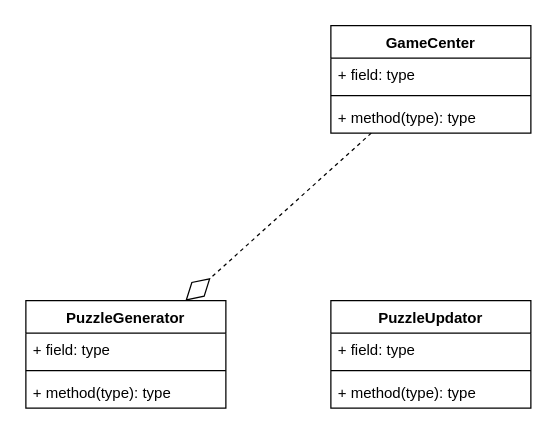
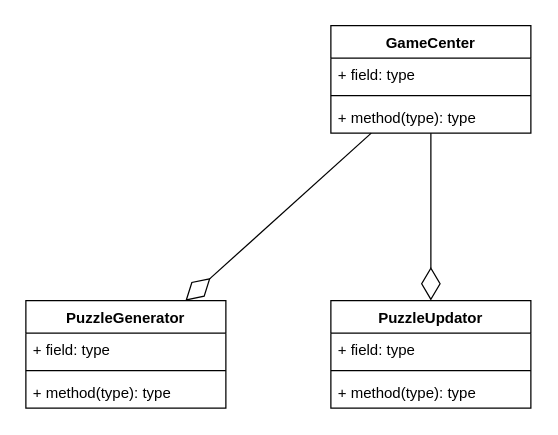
  <mxCell id="0" />
  <mxCell id="1" parent="0" />
  <mxCell id="2" value="PuzzleUpdator" style="swimlane;fontStyle=1;align=center;verticalAlign=top;childLayout=stackLayout;horizontal=1;startSize=26;horizontalStack=0;resizeParent=1;resizeParentMax=0;resizeLast=0;collapsible=1;marginBottom=0;" parent="1" vertex="1"><mxGeometry x="264" y="240" width="160" height="86" as="geometry" /></mxCell>
  <mxCell id="3" value="+ field: type" style="text;strokeColor=none;fillColor=none;align=left;verticalAlign=top;spacingLeft=4;spacingRight=4;overflow=hidden;rotatable=0;points=[[0,0.5],[1,0.5]];portConstraint=eastwest;" parent="2" vertex="1"><mxGeometry y="26" width="160" height="26" as="geometry" /></mxCell>
  <mxCell id="4" value="" style="line;strokeWidth=1;fillColor=none;align=left;verticalAlign=middle;spacingTop=-1;spacingLeft=3;spacingRight=3;rotatable=0;labelPosition=right;points=[];portConstraint=eastwest;" parent="2" vertex="1"><mxGeometry y="52" width="160" height="8" as="geometry" /></mxCell>
  <mxCell id="5" value="+ method(type): type" style="text;strokeColor=none;fillColor=none;align=left;verticalAlign=top;spacingLeft=4;spacingRight=4;overflow=hidden;rotatable=0;points=[[0,0.5],[1,0.5]];portConstraint=eastwest;" parent="2" vertex="1"><mxGeometry y="60" width="160" height="26" as="geometry" /></mxCell>
  <mxCell id="6" value="PuzzleGenerator" style="swimlane;fontStyle=1;align=center;verticalAlign=top;childLayout=stackLayout;horizontal=1;startSize=26;horizontalStack=0;resizeParent=1;resizeParentMax=0;resizeLast=0;collapsible=1;marginBottom=0;" vertex="1" parent="1"><mxGeometry x="20" y="240" width="160" height="86" as="geometry" /></mxCell>
  <mxCell id="7" value="+ field: type" style="text;strokeColor=none;fillColor=none;align=left;verticalAlign=top;spacingLeft=4;spacingRight=4;overflow=hidden;rotatable=0;points=[[0,0.5],[1,0.5]];portConstraint=eastwest;" vertex="1" parent="6"><mxGeometry y="26" width="160" height="26" as="geometry" /></mxCell>
  <mxCell id="8" value="" style="line;strokeWidth=1;fillColor=none;align=left;verticalAlign=middle;spacingTop=-1;spacingLeft=3;spacingRight=3;rotatable=0;labelPosition=right;points=[];portConstraint=eastwest;" vertex="1" parent="6"><mxGeometry y="52" width="160" height="8" as="geometry" /></mxCell>
  <mxCell id="9" value="+ method(type): type" style="text;strokeColor=none;fillColor=none;align=left;verticalAlign=top;spacingLeft=4;spacingRight=4;overflow=hidden;rotatable=0;points=[[0,0.5],[1,0.5]];portConstraint=eastwest;" vertex="1" parent="6"><mxGeometry y="60" width="160" height="26" as="geometry" /></mxCell>
  <mxCell id="10" value="GameCenter" style="swimlane;fontStyle=1;align=center;verticalAlign=top;childLayout=stackLayout;horizontal=1;startSize=26;horizontalStack=0;resizeParent=1;resizeParentMax=0;resizeLast=0;collapsible=1;marginBottom=0;" vertex="1" parent="1"><mxGeometry x="264" y="20" width="160" height="86" as="geometry" /></mxCell>
  <mxCell id="11" value="+ field: type" style="text;strokeColor=none;fillColor=none;align=left;verticalAlign=top;spacingLeft=4;spacingRight=4;overflow=hidden;rotatable=0;points=[[0,0.5],[1,0.5]];portConstraint=eastwest;" vertex="1" parent="10"><mxGeometry y="26" width="160" height="26" as="geometry" /></mxCell>
  <mxCell id="12" value="" style="line;strokeWidth=1;fillColor=none;align=left;verticalAlign=middle;spacingTop=-1;spacingLeft=3;spacingRight=3;rotatable=0;labelPosition=right;points=[];portConstraint=eastwest;" vertex="1" parent="10"><mxGeometry y="52" width="160" height="8" as="geometry" /></mxCell>
  <mxCell id="13" value="+ method(type): type" style="text;strokeColor=none;fillColor=none;align=left;verticalAlign=top;spacingLeft=4;spacingRight=4;overflow=hidden;rotatable=0;points=[[0,0.5],[1,0.5]];portConstraint=eastwest;" vertex="1" parent="10"><mxGeometry y="60" width="160" height="26" as="geometry" /></mxCell>
- <mxCell id="14" value="" style="endArrow=diamondThin;endFill=0;endSize=24;html=1;dashed=1;" edge="1" parent="1" source="10" target="6"><mxGeometry width="160" relative="1" as="geometry"><mxPoint x="104" y="130" as="sourcePoint" /><mxPoint x="264" y="130" as="targetPoint" /></mxGeometry></mxCell>
+ <mxCell id="14" value="" style="endArrow=diamondThin;endFill=0;endSize=24;html=1;" edge="1" parent="1" source="10" target="6"><mxGeometry width="160" relative="1" as="geometry"><mxPoint x="104" y="130" as="sourcePoint" /><mxPoint x="264" y="130" as="targetPoint" /></mxGeometry></mxCell>
+ <mxCell id="15" value="" style="endArrow=diamondThin;endFill=0;endSize=24;html=1;" edge="1" parent="1" source="10" target="2"><mxGeometry width="160" relative="1" as="geometry"><mxPoint x="304.038" y="116" as="sourcePoint" /><mxPoint x="159.962" y="240" as="targetPoint" /></mxGeometry></mxCell>
